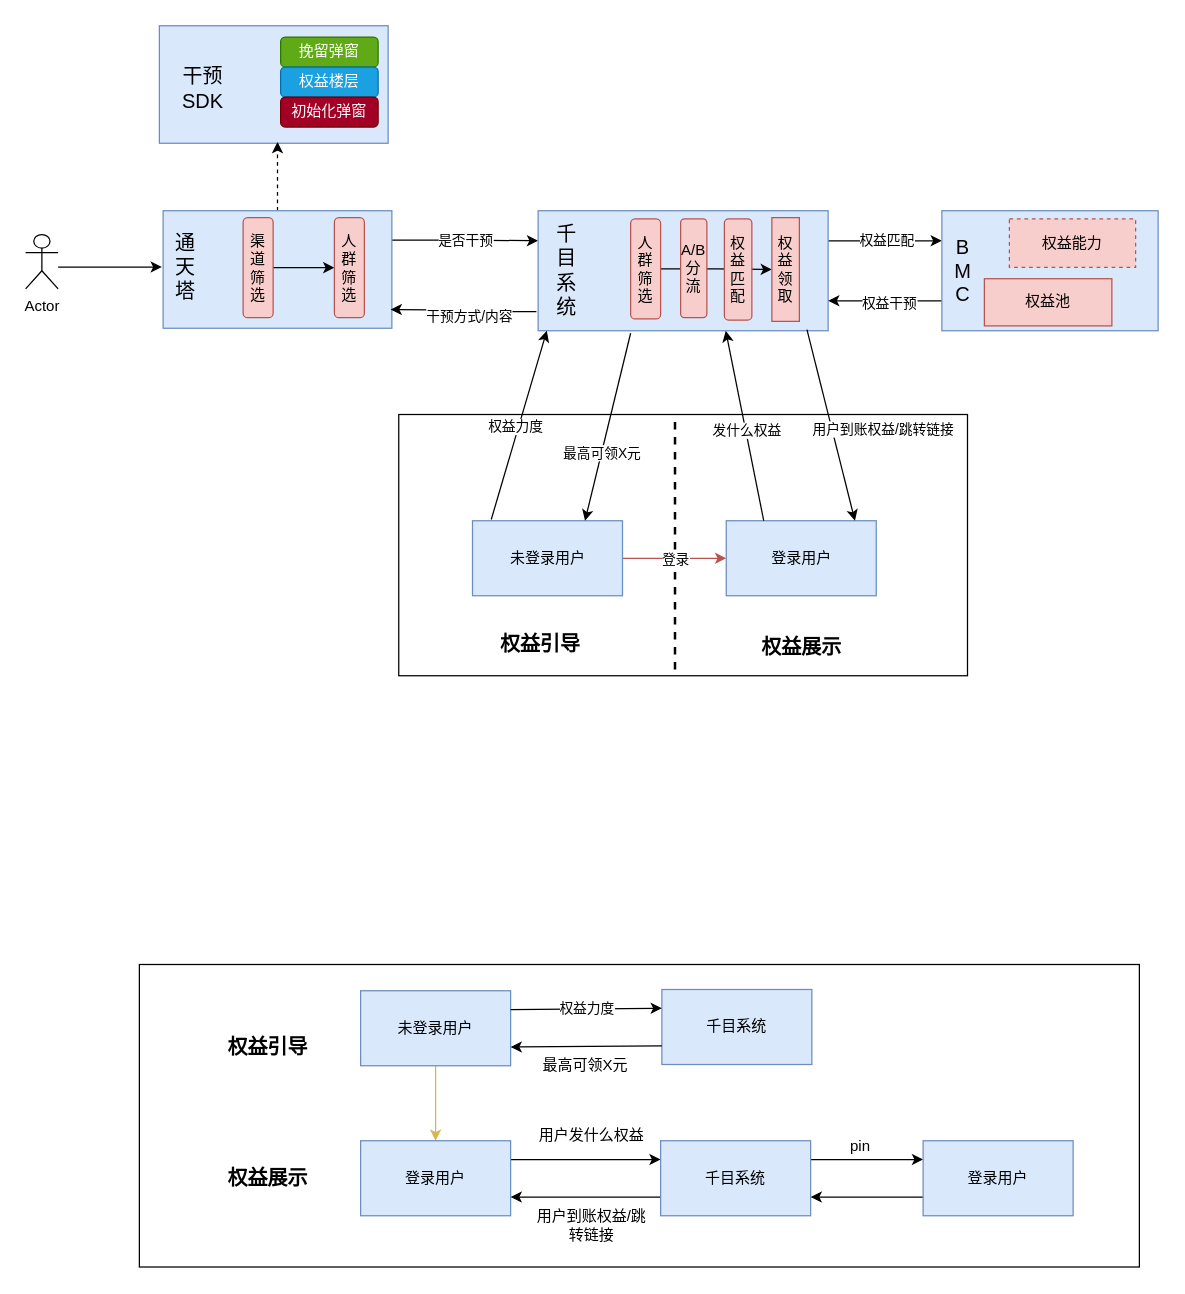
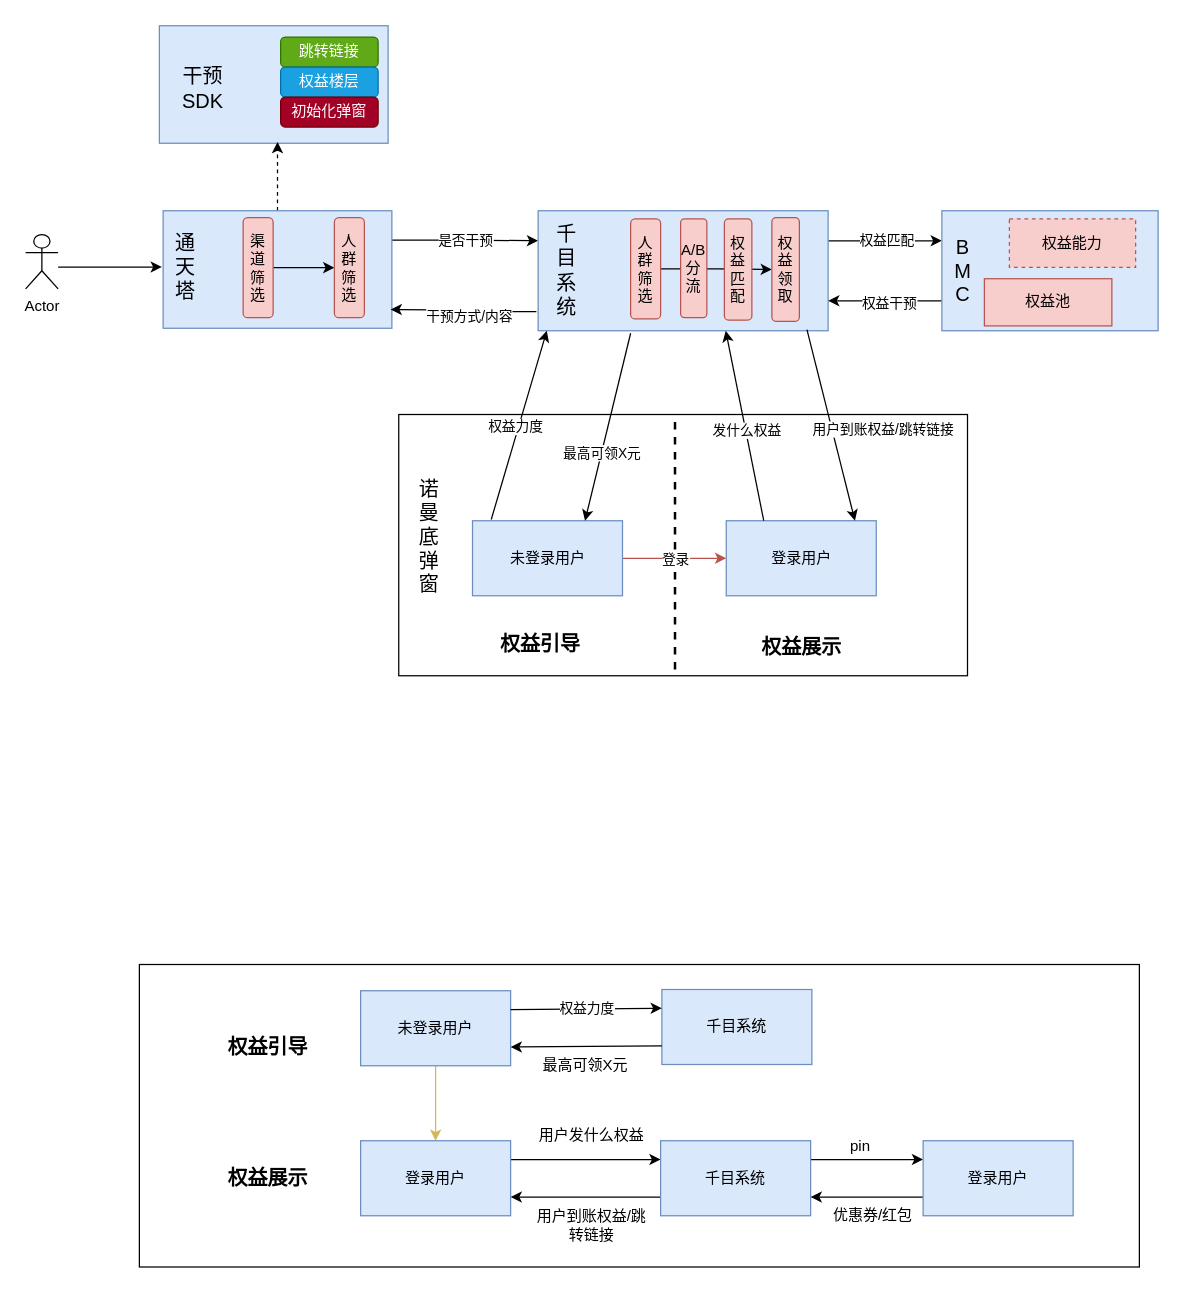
  <mxCell id="0" />
  <mxCell id="1" parent="0" />
  <mxCell id="2" value="" style="rounded=0;whiteSpace=wrap;html=1;" vertex="1" parent="1"><mxGeometry x="318.5" y="331" width="455" height="209" as="geometry" /></mxCell>
  <mxCell id="3" value="" style="rounded=0;whiteSpace=wrap;html=1;" vertex="1" parent="1"><mxGeometry x="111" y="771" width="800" height="242" as="geometry" /></mxCell>
  <mxCell id="4" value="" style="rounded=0;whiteSpace=wrap;html=1;fillColor=#dae8fc;strokeColor=#6c8ebf;" vertex="1" parent="1"><mxGeometry x="127" y="20" width="183" height="94" as="geometry" /></mxCell>
  <mxCell id="5" value="是否干预" style="edgeStyle=orthogonalEdgeStyle;rounded=0;orthogonalLoop=1;jettySize=auto;html=1;entryX=0;entryY=0.25;entryDx=0;entryDy=0;exitX=1;exitY=0.25;exitDx=0;exitDy=0;" edge="1" parent="1" source="7" target="12"><mxGeometry relative="1" as="geometry"><mxPoint x="332" y="204.3" as="sourcePoint" /><mxPoint x="432.5" y="204.25" as="targetPoint" /></mxGeometry></mxCell>
  <mxCell id="6" style="edgeStyle=orthogonalEdgeStyle;rounded=0;orthogonalLoop=1;jettySize=auto;html=1;dashed=1;" edge="1" parent="1" source="7"><mxGeometry relative="1" as="geometry"><mxPoint x="221.5" y="113" as="targetPoint" /></mxGeometry></mxCell>
  <mxCell id="7" value="" style="rounded=0;whiteSpace=wrap;html=1;fillColor=#dae8fc;strokeColor=#6c8ebf;" vertex="1" parent="1"><mxGeometry x="130" y="168" width="183" height="94" as="geometry" /></mxCell>
  <mxCell id="8" style="edgeStyle=orthogonalEdgeStyle;rounded=0;orthogonalLoop=1;jettySize=auto;html=1;exitX=-0.006;exitY=0.84;exitDx=0;exitDy=0;exitPerimeter=0;" edge="1" parent="1" source="12"><mxGeometry relative="1" as="geometry"><mxPoint x="312" y="247" as="targetPoint" /></mxGeometry></mxCell>
  <mxCell id="9" value="干预方式/内容" style="edgeLabel;html=1;align=center;verticalAlign=middle;resizable=0;points=[];" vertex="1" connectable="0" parent="8"><mxGeometry x="-0.033" y="-4" relative="1" as="geometry"><mxPoint x="-1" y="4" as="offset" /></mxGeometry></mxCell>
  <mxCell id="10" style="edgeStyle=orthogonalEdgeStyle;rounded=0;orthogonalLoop=1;jettySize=auto;html=1;exitX=1;exitY=0.25;exitDx=0;exitDy=0;entryX=0;entryY=0.25;entryDx=0;entryDy=0;" edge="1" parent="1" source="12" target="39"><mxGeometry relative="1" as="geometry" /></mxCell>
  <mxCell id="11" value="权益匹配" style="edgeLabel;html=1;align=center;verticalAlign=middle;resizable=0;points=[];" vertex="1" connectable="0" parent="10"><mxGeometry x="0.275" y="-1" relative="1" as="geometry"><mxPoint x="-12" y="-2" as="offset" /></mxGeometry></mxCell>
  <mxCell id="12" value="" style="rounded=0;whiteSpace=wrap;html=1;fillColor=#dae8fc;strokeColor=#6c8ebf;" vertex="1" parent="1"><mxGeometry x="430" y="168" width="232" height="96" as="geometry" /></mxCell>
  <mxCell id="13" value="权益引导" style="text;html=1;strokeColor=none;fillColor=none;align=center;verticalAlign=middle;whiteSpace=wrap;rounded=0;fontSize=16;fontStyle=1" vertex="1" parent="1"><mxGeometry x="178" y="822" width="72" height="30" as="geometry" /></mxCell>
  <mxCell id="14" value="" style="endArrow=none;dashed=1;html=1;rounded=0;strokeWidth=2;" edge="1" parent="1"><mxGeometry width="50" height="50" relative="1" as="geometry"><mxPoint x="539.5" y="535" as="sourcePoint" /><mxPoint x="539.5" y="331" as="targetPoint" /></mxGeometry></mxCell>
  <mxCell id="15" value="权益展示" style="text;html=1;strokeColor=none;fillColor=none;align=center;verticalAlign=middle;whiteSpace=wrap;rounded=0;fontSize=16;fontStyle=1" vertex="1" parent="1"><mxGeometry x="173" y="927" width="82" height="30" as="geometry" /></mxCell>
  <mxCell id="16" value="" style="edgeStyle=orthogonalEdgeStyle;rounded=0;orthogonalLoop=1;jettySize=auto;html=1;fillColor=#fff2cc;strokeColor=#d6b656;" edge="1" parent="1" source="17" target="24"><mxGeometry relative="1" as="geometry" /></mxCell>
  <mxCell id="17" value="未登录用户" style="rounded=0;whiteSpace=wrap;html=1;fillColor=#dae8fc;strokeColor=#6c8ebf;" vertex="1" parent="1"><mxGeometry x="288" y="792" width="120" height="60" as="geometry" /></mxCell>
  <mxCell id="18" value="千目系统" style="rounded=0;whiteSpace=wrap;html=1;fillColor=#dae8fc;strokeColor=#6c8ebf;" vertex="1" parent="1"><mxGeometry x="529" y="791" width="120" height="60" as="geometry" /></mxCell>
  <mxCell id="19" value="" style="endArrow=classic;html=1;rounded=0;entryX=0;entryY=0.25;entryDx=0;entryDy=0;exitX=1;exitY=0.25;exitDx=0;exitDy=0;" edge="1" parent="1" source="17" target="18"><mxGeometry width="50" height="50" relative="1" as="geometry"><mxPoint x="408" y="812" as="sourcePoint" /><mxPoint x="458" y="762" as="targetPoint" /></mxGeometry></mxCell>
  <mxCell id="20" value="权益力度" style="edgeLabel;html=1;align=center;verticalAlign=middle;resizable=0;points=[];" vertex="1" connectable="0" parent="19"><mxGeometry y="3" relative="1" as="geometry"><mxPoint y="2" as="offset" /></mxGeometry></mxCell>
  <mxCell id="21" value="" style="endArrow=classic;html=1;rounded=0;exitX=0;exitY=0.75;exitDx=0;exitDy=0;entryX=1;entryY=0.75;entryDx=0;entryDy=0;" edge="1" parent="1" source="18" target="17"><mxGeometry width="50" height="50" relative="1" as="geometry"><mxPoint x="448" y="892" as="sourcePoint" /><mxPoint x="498" y="842" as="targetPoint" /></mxGeometry></mxCell>
  <mxCell id="22" value="最高可领X元" style="text;html=1;strokeColor=none;fillColor=none;align=center;verticalAlign=middle;whiteSpace=wrap;rounded=0;" vertex="1" parent="1"><mxGeometry x="428" y="842" width="80" height="20" as="geometry" /></mxCell>
  <mxCell id="23" style="edgeStyle=orthogonalEdgeStyle;rounded=0;orthogonalLoop=1;jettySize=auto;html=1;exitX=1;exitY=0.25;exitDx=0;exitDy=0;entryX=0;entryY=0.25;entryDx=0;entryDy=0;" edge="1" parent="1" source="24" target="27"><mxGeometry relative="1" as="geometry" /></mxCell>
  <mxCell id="24" value="登录用户" style="rounded=0;whiteSpace=wrap;html=1;fillColor=#dae8fc;strokeColor=#6c8ebf;" vertex="1" parent="1"><mxGeometry x="288" y="912" width="120" height="60" as="geometry" /></mxCell>
  <mxCell id="25" style="edgeStyle=orthogonalEdgeStyle;rounded=0;orthogonalLoop=1;jettySize=auto;html=1;exitX=0;exitY=0.75;exitDx=0;exitDy=0;entryX=1;entryY=0.75;entryDx=0;entryDy=0;" edge="1" parent="1" source="27" target="24"><mxGeometry relative="1" as="geometry" /></mxCell>
  <mxCell id="26" style="edgeStyle=orthogonalEdgeStyle;rounded=0;orthogonalLoop=1;jettySize=auto;html=1;exitX=1;exitY=0.25;exitDx=0;exitDy=0;entryX=0;entryY=0.25;entryDx=0;entryDy=0;" edge="1" parent="1" source="27" target="29"><mxGeometry relative="1" as="geometry" /></mxCell>
  <mxCell id="27" value="千目系统" style="rounded=0;whiteSpace=wrap;html=1;fillColor=#dae8fc;strokeColor=#6c8ebf;" vertex="1" parent="1"><mxGeometry x="528" y="912" width="120" height="60" as="geometry" /></mxCell>
  <mxCell id="28" style="edgeStyle=orthogonalEdgeStyle;rounded=0;orthogonalLoop=1;jettySize=auto;html=1;exitX=0;exitY=0.75;exitDx=0;exitDy=0;entryX=1;entryY=0.75;entryDx=0;entryDy=0;" edge="1" parent="1" source="29" target="27"><mxGeometry relative="1" as="geometry" /></mxCell>
  <mxCell id="29" value="登录用户" style="rounded=0;whiteSpace=wrap;html=1;fillColor=#dae8fc;strokeColor=#6c8ebf;" vertex="1" parent="1"><mxGeometry x="738" y="912" width="120" height="60" as="geometry" /></mxCell>
  <mxCell id="30" value="用户发什么权益" style="text;html=1;strokeColor=none;fillColor=none;align=center;verticalAlign=middle;whiteSpace=wrap;rounded=0;" vertex="1" parent="1"><mxGeometry x="428" y="900" width="90" height="15" as="geometry" /></mxCell>
  <mxCell id="31" value="pin" style="text;html=1;strokeColor=none;fillColor=none;align=center;verticalAlign=middle;whiteSpace=wrap;rounded=0;" vertex="1" parent="1"><mxGeometry x="648" y="907" width="80" height="20" as="geometry" /></mxCell>
+ <mxCell id="32" value="优惠券/红包" style="text;html=1;strokeColor=none;fillColor=none;align=center;verticalAlign=middle;whiteSpace=wrap;rounded=0;" vertex="1" parent="1"><mxGeometry x="658" y="962" width="80" height="20" as="geometry" /></mxCell>
  <mxCell id="33" value="用户到账权益/跳转链接" style="text;html=1;strokeColor=none;fillColor=none;align=center;verticalAlign=middle;whiteSpace=wrap;rounded=0;" vertex="1" parent="1"><mxGeometry x="428" y="962" width="90" height="35" as="geometry" /></mxCell>
- <mxCell id="34" value="挽留弹窗" style="rounded=1;whiteSpace=wrap;html=1;fillColor=#60a917;fontColor=#ffffff;strokeColor=#2D7600;" vertex="1" parent="1"><mxGeometry x="224" y="29" width="78" height="24" as="geometry" /></mxCell>
+ <mxCell id="34" value="跳转链接" style="rounded=1;whiteSpace=wrap;html=1;fillColor=#60a917;fontColor=#ffffff;strokeColor=#2D7600;" vertex="1" parent="1"><mxGeometry x="224" y="29" width="78" height="24" as="geometry" /></mxCell>
  <mxCell id="35" value="权益楼层" style="rounded=1;whiteSpace=wrap;html=1;fillColor=#1ba1e2;fontColor=#ffffff;strokeColor=#006EAF;" vertex="1" parent="1"><mxGeometry x="224" y="53" width="78" height="24" as="geometry" /></mxCell>
  <mxCell id="36" value="初始化弹窗" style="rounded=1;whiteSpace=wrap;html=1;fillColor=#a20025;fontColor=#ffffff;strokeColor=#6F0000;" vertex="1" parent="1"><mxGeometry x="224" y="77" width="78" height="24" as="geometry" /></mxCell>
  <mxCell id="37" style="edgeStyle=orthogonalEdgeStyle;rounded=0;orthogonalLoop=1;jettySize=auto;html=1;exitX=0;exitY=0.75;exitDx=0;exitDy=0;entryX=1;entryY=0.75;entryDx=0;entryDy=0;" edge="1" parent="1" source="39" target="12"><mxGeometry relative="1" as="geometry" /></mxCell>
  <mxCell id="38" value="权益干预" style="edgeLabel;html=1;align=center;verticalAlign=middle;resizable=0;points=[];" vertex="1" connectable="0" parent="37"><mxGeometry x="-0.121" relative="1" as="geometry"><mxPoint x="-3" y="1" as="offset" /></mxGeometry></mxCell>
  <mxCell id="39" value="" style="rounded=0;whiteSpace=wrap;html=1;fillColor=#dae8fc;strokeColor=#6c8ebf;" vertex="1" parent="1"><mxGeometry x="753" y="168" width="173" height="96" as="geometry" /></mxCell>
  <mxCell id="40" value="通天塔" style="text;html=1;strokeColor=none;fillColor=none;align=center;verticalAlign=middle;whiteSpace=wrap;rounded=0;fontSize=16;" vertex="1" parent="1"><mxGeometry x="138" y="179" width="20" height="67" as="geometry" /></mxCell>
  <mxCell id="41" value="" style="edgeStyle=orthogonalEdgeStyle;rounded=0;orthogonalLoop=1;jettySize=auto;html=1;" edge="1" parent="1" source="42" target="45"><mxGeometry relative="1" as="geometry" /></mxCell>
  <mxCell id="42" value="人群筛选" style="rounded=1;whiteSpace=wrap;html=1;fillColor=#f8cecc;strokeColor=#b85450;" vertex="1" parent="1"><mxGeometry x="504" y="174.5" width="24" height="80" as="geometry" /></mxCell>
  <mxCell id="43" value="A/B分流" style="rounded=1;whiteSpace=wrap;html=1;fillColor=#f8cecc;strokeColor=#b85450;" vertex="1" parent="1"><mxGeometry x="544" y="174.5" width="21" height="79" as="geometry" /></mxCell>
  <mxCell id="44" value="权益匹配" style="rounded=1;whiteSpace=wrap;html=1;fillColor=#f8cecc;strokeColor=#b85450;" vertex="1" parent="1"><mxGeometry x="579" y="174.5" width="22" height="81" as="geometry" /></mxCell>
- <mxCell id="45" value="权益领取" style="whiteSpace=wrap;html=1;fillColor=#f8cecc;strokeColor=#b85450;rounded=0;" vertex="1" parent="1"><mxGeometry x="617" y="173.5" width="22" height="83" as="geometry" /></mxCell>
+ <mxCell id="45" value="权益领取" style="rounded=1;whiteSpace=wrap;html=1;fillColor=#f8cecc;strokeColor=#b85450;" vertex="1" parent="1"><mxGeometry x="617" y="173.5" width="22" height="83" as="geometry" /></mxCell>
  <mxCell id="46" value="" style="edgeStyle=orthogonalEdgeStyle;rounded=0;orthogonalLoop=1;jettySize=auto;html=1;" edge="1" parent="1" source="47"><mxGeometry relative="1" as="geometry"><mxPoint x="129" y="213" as="targetPoint" /><Array as="points"><mxPoint x="87" y="213" /><mxPoint x="87" y="213" /></Array></mxGeometry></mxCell>
  <mxCell id="47" value="Actor" style="shape=umlActor;verticalLabelPosition=bottom;verticalAlign=top;html=1;outlineConnect=0;" vertex="1" parent="1"><mxGeometry x="20" y="187" width="26" height="43.5" as="geometry" /></mxCell>
  <mxCell id="48" value="千目系统" style="text;html=1;strokeColor=none;fillColor=none;align=center;verticalAlign=middle;whiteSpace=wrap;rounded=0;fontSize=16;" vertex="1" parent="1"><mxGeometry x="443" y="182.5" width="20" height="67" as="geometry" /></mxCell>
  <mxCell id="49" value="权益池" style="rounded=0;whiteSpace=wrap;html=1;fillColor=#f8cecc;strokeColor=#b85450;" vertex="1" parent="1"><mxGeometry x="787" y="222.38" width="102" height="37.75" as="geometry" /></mxCell>
  <mxCell id="50" value="权益能力" style="rounded=0;whiteSpace=wrap;html=1;fillColor=#f8cecc;strokeColor=#b85450;dashed=1;" vertex="1" parent="1"><mxGeometry x="807" y="174.5" width="101" height="38.75" as="geometry" /></mxCell>
  <mxCell id="51" value="B&lt;br&gt;M&lt;br&gt;C" style="text;html=1;strokeColor=none;fillColor=none;align=center;verticalAlign=middle;whiteSpace=wrap;rounded=0;fontSize=16;" vertex="1" parent="1"><mxGeometry x="760" y="182.5" width="20" height="67" as="geometry" /></mxCell>
+ <mxCell id="52" value="诺曼底弹窗" style="text;html=1;strokeColor=none;fillColor=none;align=center;verticalAlign=middle;whiteSpace=wrap;rounded=0;fontSize=16;fontStyle=0" vertex="1" parent="1"><mxGeometry x="327.5" y="376" width="30" height="105.5" as="geometry" /></mxCell>
  <mxCell id="53" value="干预SDK" style="text;html=1;strokeColor=none;fillColor=none;align=center;verticalAlign=middle;whiteSpace=wrap;rounded=0;fontSize=16;" vertex="1" parent="1"><mxGeometry x="130" y="27" width="64" height="85" as="geometry" /></mxCell>
  <mxCell id="54" style="edgeStyle=orthogonalEdgeStyle;rounded=0;orthogonalLoop=1;jettySize=auto;html=1;exitX=1;exitY=0.5;exitDx=0;exitDy=0;" edge="1" parent="1" source="55" target="56"><mxGeometry relative="1" as="geometry" /></mxCell>
  <mxCell id="55" value="渠道筛选" style="rounded=1;whiteSpace=wrap;html=1;fillColor=#f8cecc;strokeColor=#b85450;" vertex="1" parent="1"><mxGeometry x="194" y="173.5" width="24" height="80" as="geometry" /></mxCell>
  <mxCell id="56" value="人群筛选" style="rounded=1;whiteSpace=wrap;html=1;fillColor=#f8cecc;strokeColor=#b85450;" vertex="1" parent="1"><mxGeometry x="267" y="173.5" width="24" height="80" as="geometry" /></mxCell>
  <mxCell id="57" value="权益引导" style="text;html=1;strokeColor=none;fillColor=none;align=center;verticalAlign=middle;whiteSpace=wrap;rounded=0;fontSize=16;fontStyle=1" vertex="1" parent="1"><mxGeometry x="395.5" y="500" width="72" height="30" as="geometry" /></mxCell>
  <mxCell id="58" style="edgeStyle=orthogonalEdgeStyle;rounded=0;orthogonalLoop=1;jettySize=auto;html=1;fillColor=#f8cecc;strokeColor=#b85450;" edge="1" parent="1" source="60" target="65"><mxGeometry relative="1" as="geometry" /></mxCell>
  <mxCell id="59" value="登录" style="edgeLabel;html=1;align=center;verticalAlign=middle;resizable=0;points=[];" vertex="1" connectable="0" parent="58"><mxGeometry x="0.181" y="2" relative="1" as="geometry"><mxPoint x="-7" y="2" as="offset" /></mxGeometry></mxCell>
  <mxCell id="60" value="未登录用户" style="rounded=0;whiteSpace=wrap;html=1;fillColor=#dae8fc;strokeColor=#6c8ebf;" vertex="1" parent="1"><mxGeometry x="377.5" y="416" width="120" height="60" as="geometry" /></mxCell>
  <mxCell id="61" value="" style="endArrow=classic;html=1;rounded=0;entryX=0.03;entryY=1;entryDx=0;entryDy=0;exitX=0.125;exitY=-0.017;exitDx=0;exitDy=0;entryPerimeter=0;exitPerimeter=0;" edge="1" parent="1" source="60" target="12"><mxGeometry width="50" height="50" relative="1" as="geometry"><mxPoint x="347" y="355" as="sourcePoint" /><mxPoint x="468" y="354" as="targetPoint" /></mxGeometry></mxCell>
  <mxCell id="62" value="权益力度" style="edgeLabel;html=1;align=center;verticalAlign=middle;resizable=0;points=[];" vertex="1" connectable="0" parent="61"><mxGeometry y="3" relative="1" as="geometry"><mxPoint y="2" as="offset" /></mxGeometry></mxCell>
  <mxCell id="63" value="" style="endArrow=classic;html=1;rounded=0;exitX=0;exitY=0.75;exitDx=0;exitDy=0;entryX=0.75;entryY=0;entryDx=0;entryDy=0;" edge="1" parent="1" target="60"><mxGeometry width="50" height="50" relative="1" as="geometry"><mxPoint x="504" y="266" as="sourcePoint" /><mxPoint x="471" y="399" as="targetPoint" /></mxGeometry></mxCell>
  <mxCell id="64" value="最高可领X元" style="edgeLabel;html=1;align=center;verticalAlign=middle;resizable=0;points=[];" vertex="1" connectable="0" parent="63"><mxGeometry x="-0.2" y="1" relative="1" as="geometry"><mxPoint x="-10" y="35" as="offset" /></mxGeometry></mxCell>
  <mxCell id="65" value="登录用户" style="rounded=0;whiteSpace=wrap;html=1;fillColor=#dae8fc;strokeColor=#6c8ebf;" vertex="1" parent="1"><mxGeometry x="580.5" y="416" width="120" height="60" as="geometry" /></mxCell>
  <mxCell id="66" style="rounded=0;orthogonalLoop=1;jettySize=auto;html=1;entryX=0.647;entryY=1;entryDx=0;entryDy=0;entryPerimeter=0;exitX=0.25;exitY=0;exitDx=0;exitDy=0;" edge="1" parent="1" source="65" target="12"><mxGeometry relative="1" as="geometry"><mxPoint x="630" y="387" as="sourcePoint" /><mxPoint x="756" y="374" as="targetPoint" /></mxGeometry></mxCell>
  <mxCell id="67" value="发什么权益" style="edgeLabel;html=1;align=center;verticalAlign=middle;resizable=0;points=[];" vertex="1" connectable="0" parent="66"><mxGeometry x="-0.235" y="1" relative="1" as="geometry"><mxPoint x="-1" y="-15" as="offset" /></mxGeometry></mxCell>
  <mxCell id="68" value="" style="endArrow=classic;html=1;rounded=0;exitX=0.927;exitY=0.99;exitDx=0;exitDy=0;exitPerimeter=0;entryX=0.858;entryY=0;entryDx=0;entryDy=0;entryPerimeter=0;" edge="1" parent="1" source="12" target="65"><mxGeometry width="50" height="50" relative="1" as="geometry"><mxPoint x="665" y="317" as="sourcePoint" /><mxPoint x="688" y="389" as="targetPoint" /></mxGeometry></mxCell>
  <mxCell id="69" value="用户到账权益/跳转链接" style="edgeLabel;html=1;align=center;verticalAlign=middle;resizable=0;points=[];" vertex="1" connectable="0" parent="68"><mxGeometry x="0.19" y="-2" relative="1" as="geometry"><mxPoint x="39" y="-12" as="offset" /></mxGeometry></mxCell>
  <mxCell id="70" value="权益展示" style="text;html=1;strokeColor=none;fillColor=none;align=center;verticalAlign=middle;whiteSpace=wrap;rounded=0;fontSize=16;fontStyle=1" vertex="1" parent="1"><mxGeometry x="599.5" y="502" width="82" height="30" as="geometry" /></mxCell>
